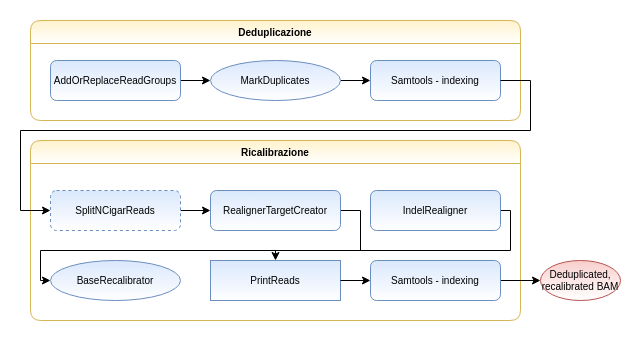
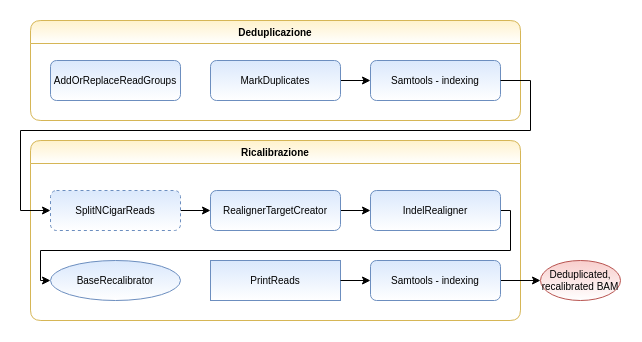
  <mxCell id="0" />
  <mxCell id="1" parent="0" />
  <mxCell id="2" value="Ricalibrazione" style="swimlane;fontSize=10;fillColor=#fff2cc;strokeColor=#d6b656;rounded=1;gradientColor=#ffffff;" vertex="1" parent="1"><mxGeometry x="30" y="140" width="490" height="180" as="geometry" /></mxCell>
  <mxCell id="3" style="edgeStyle=orthogonalEdgeStyle;rounded=0;orthogonalLoop=1;jettySize=auto;html=1;fontSize=10;" edge="1" parent="2" source="4" target="6"><mxGeometry relative="1" as="geometry" /></mxCell>
  <mxCell id="4" value="SplitNCigarReads" style="rounded=1;whiteSpace=wrap;html=1;fontSize=10;fillColor=#dae8fc;strokeColor=#6c8ebf;gradientColor=#ffffff;dashed=1;" vertex="1" parent="2"><mxGeometry x="20" y="50" width="130" height="40" as="geometry" /></mxCell>
- <mxCell id="5" style="edgeStyle=orthogonalEdgeStyle;rounded=0;orthogonalLoop=1;jettySize=auto;html=1;exitX=1;exitY=0.5;exitDx=0;exitDy=0;fontSize=10;" edge="1" parent="2" source="6" target="10"><mxGeometry relative="1" as="geometry" /></mxCell>
+ <mxCell id="5" style="edgeStyle=orthogonalEdgeStyle;rounded=0;orthogonalLoop=1;jettySize=auto;html=1;exitX=1;exitY=0.5;exitDx=0;exitDy=0;entryX=0;entryY=0.5;entryDx=0;entryDy=0;fontSize=10;" edge="1" parent="2" source="6" target="8"><mxGeometry relative="1" as="geometry" /></mxCell>
  <mxCell id="6" value="RealignerTargetCreator" style="rounded=1;whiteSpace=wrap;html=1;fontSize=10;fillColor=#dae8fc;strokeColor=#6c8ebf;gradientColor=#ffffff;" vertex="1" parent="2"><mxGeometry x="180" y="50" width="130" height="40" as="geometry" /></mxCell>
  <mxCell id="7" style="edgeStyle=orthogonalEdgeStyle;rounded=0;orthogonalLoop=1;jettySize=auto;html=1;exitX=1;exitY=0.5;exitDx=0;exitDy=0;entryX=0;entryY=0.5;entryDx=0;entryDy=0;fontSize=10;" edge="1" parent="2" source="8" target="9"><mxGeometry relative="1" as="geometry"><Array as="points"><mxPoint x="480" y="70" /><mxPoint x="480" y="110" /><mxPoint x="10" y="110" /><mxPoint x="10" y="140" /></Array></mxGeometry></mxCell>
  <mxCell id="8" value="IndelRealigner" style="rounded=1;whiteSpace=wrap;html=1;fontSize=10;fillColor=#dae8fc;strokeColor=#6c8ebf;gradientColor=#ffffff;" vertex="1" parent="2"><mxGeometry x="340" y="50" width="130" height="40" as="geometry" /></mxCell>
  <mxCell id="9" value="BaseRecalibrator" style="ellipse;whiteSpace=wrap;html=1;fontSize=10;fillColor=#dae8fc;strokeColor=#6c8ebf;gradientColor=#ffffff;" vertex="1" parent="2"><mxGeometry x="20" y="120" width="130" height="40" as="geometry" /></mxCell>
  <mxCell id="10" value="PrintReads" style="whiteSpace=wrap;html=1;fontSize=10;fillColor=#dae8fc;strokeColor=#6c8ebf;gradientColor=#ffffff;rounded=0;" vertex="1" parent="2"><mxGeometry x="180" y="120" width="130" height="40" as="geometry" /></mxCell>
  <mxCell id="11" style="edgeStyle=orthogonalEdgeStyle;rounded=0;orthogonalLoop=1;jettySize=auto;html=1;exitX=0.5;exitY=1;exitDx=0;exitDy=0;fontSize=10;" edge="1" parent="2" source="4" target="4"><mxGeometry relative="1" as="geometry" /></mxCell>
  <mxCell id="12" value="Deduplicazione" style="swimlane;fontSize=10;fillColor=#fff2cc;strokeColor=#d6b656;rounded=1;gradientColor=#ffffff;" vertex="1" parent="1"><mxGeometry x="30" width="490" height="100" as="geometry" y="20" /></mxCell>
  <mxCell id="13" style="edgeStyle=orthogonalEdgeStyle;rounded=0;orthogonalLoop=1;jettySize=auto;html=1;exitX=1;exitY=0.5;exitDx=0;exitDy=0;entryX=0;entryY=0.5;entryDx=0;entryDy=0;fontSize=10;" edge="1" parent="12" source="14" target="17"><mxGeometry relative="1" as="geometry" /></mxCell>
- <mxCell id="14" value="MarkDuplicates" style="ellipse;whiteSpace=wrap;html=1;fontSize=10;fillColor=#dae8fc;strokeColor=#6c8ebf;gradientColor=#ffffff;" vertex="1" parent="12"><mxGeometry x="180" y="40" width="130" height="40" as="geometry" /></mxCell>
- <mxCell id="15" style="edgeStyle=orthogonalEdgeStyle;rounded=0;orthogonalLoop=1;jettySize=auto;html=1;exitX=1;exitY=0.5;exitDx=0;exitDy=0;entryX=0;entryY=0.5;entryDx=0;entryDy=0;fontSize=10;" edge="1" parent="12" source="16" target="14"><mxGeometry relative="1" as="geometry" /></mxCell>
+ <mxCell id="14" value="MarkDuplicates" style="rounded=1;whiteSpace=wrap;html=1;fontSize=10;fillColor=#dae8fc;strokeColor=#6c8ebf;gradientColor=#ffffff;" vertex="1" parent="12"><mxGeometry x="180" y="40" width="130" height="40" as="geometry" /></mxCell>
  <mxCell id="16" value="AddOrReplaceReadGroups" style="rounded=1;whiteSpace=wrap;html=1;fontSize=10;fillColor=#dae8fc;strokeColor=#6c8ebf;gradientColor=#ffffff;" vertex="1" parent="12"><mxGeometry x="20" y="40" width="130" height="40" as="geometry" /></mxCell>
  <mxCell id="17" value="Samtools - indexing&lt;span style=&quot;color: rgba(0 , 0 , 0 , 0) ; font-family: monospace ; font-size: 0px&quot;&gt;%3CmxGraphModel%3E%3Croot%3E%3CmxCell%20id%3D%220%22%2F%3E%3CmxCell%20id%3D%221%22%20parent%3D%220%22%2F%3E%3CmxCell%20id%3D%222%22%20value%3D%22IndelRealigner%22%20style%3D%22rounded%3D1%3BwhiteSpace%3Dwrap%3Bhtml%3D1%3BfontSize%3D10%3BfillColor%3D%23dae8fc%3BstrokeColor%3D%236c8ebf%3BgradientColor%3D%23ffffff%3B%22%20vertex%3D%221%22%20parent%3D%221%22%3E%3CmxGeometry%20x%3D%22520%22%20y%3D%22170%22%20width%3D%22130%22%20height%3D%2240%22%20as%3D%22geometry%22%2F%3E%3C%2FmxCell%3E%3C%2Froot%3E%3C%2FmxGraphModel%3E&lt;/span&gt;" style="rounded=1;whiteSpace=wrap;html=1;fontSize=10;fillColor=#dae8fc;strokeColor=#6c8ebf;gradientColor=#ffffff;" vertex="1" parent="12"><mxGeometry x="340" y="40" width="130" height="40" as="geometry" /></mxCell>
  <mxCell id="18" style="edgeStyle=orthogonalEdgeStyle;rounded=0;orthogonalLoop=1;jettySize=auto;html=1;exitX=1;exitY=0.5;exitDx=0;exitDy=0;entryX=0;entryY=0.5;entryDx=0;entryDy=0;fontSize=10;" edge="1" parent="1" source="19" target="20"><mxGeometry relative="1" as="geometry" /></mxCell>
  <mxCell id="19" value="Samtools - indexing&lt;span style=&quot;color: rgba(0 , 0 , 0 , 0) ; font-family: monospace ; font-size: 0px&quot;&gt;%3CmxGraphModel%3E%3Croot%3E%3CmxCell%20id%3D%220%22%2F%3E%3CmxCell%20id%3D%221%22%20parent%3D%220%22%2F%3E%3CmxCell%20id%3D%222%22%20value%3D%22IndelRealigner%22%20style%3D%22rounded%3D1%3BwhiteSpace%3Dwrap%3Bhtml%3D1%3BfontSize%3D10%3BfillColor%3D%23dae8fc%3BstrokeColor%3D%236c8ebf%3BgradientColor%3D%23ffffff%3B%22%20vertex%3D%221%22%20parent%3D%221%22%3E%3CmxGeometry%20x%3D%22520%22%20y%3D%22170%22%20width%3D%22130%22%20height%3D%2240%22%20as%3D%22geometry%22%2F%3E%3C%2FmxCell%3E%3C%2Froot%3E%3C%2FmxGraphModel%3E&lt;/span&gt;" style="rounded=1;whiteSpace=wrap;html=1;fontSize=10;fillColor=#dae8fc;strokeColor=#6c8ebf;gradientColor=#ffffff;" vertex="1" parent="1"><mxGeometry x="370" y="260" width="130" height="40" as="geometry" /></mxCell>
  <mxCell id="20" value="Deduplicated, recalibrated BAM" style="ellipse;whiteSpace=wrap;html=1;fontSize=10;fillColor=#f8cecc;strokeColor=#b85450;gradientColor=#ffffff;" vertex="1" parent="1"><mxGeometry x="540" y="260" width="80" height="40" as="geometry" /></mxCell>
  <mxCell id="21" style="edgeStyle=orthogonalEdgeStyle;rounded=0;orthogonalLoop=1;jettySize=auto;html=1;exitX=1;exitY=0.5;exitDx=0;exitDy=0;entryX=0;entryY=0.5;entryDx=0;entryDy=0;fontSize=10;" edge="1" parent="1" source="17" target="4"><mxGeometry relative="1" as="geometry"><Array as="points"><mxPoint x="530" y="80" /><mxPoint x="530" y="130" /><mxPoint x="20" y="130" /><mxPoint x="20" y="210" /></Array></mxGeometry></mxCell>
  <mxCell id="22" style="edgeStyle=orthogonalEdgeStyle;rounded=0;orthogonalLoop=1;jettySize=auto;html=1;exitX=1;exitY=0.5;exitDx=0;exitDy=0;entryX=0;entryY=0.5;entryDx=0;entryDy=0;fontSize=10;" edge="1" parent="1" source="10" target="19"><mxGeometry relative="1" as="geometry" /></mxCell>
